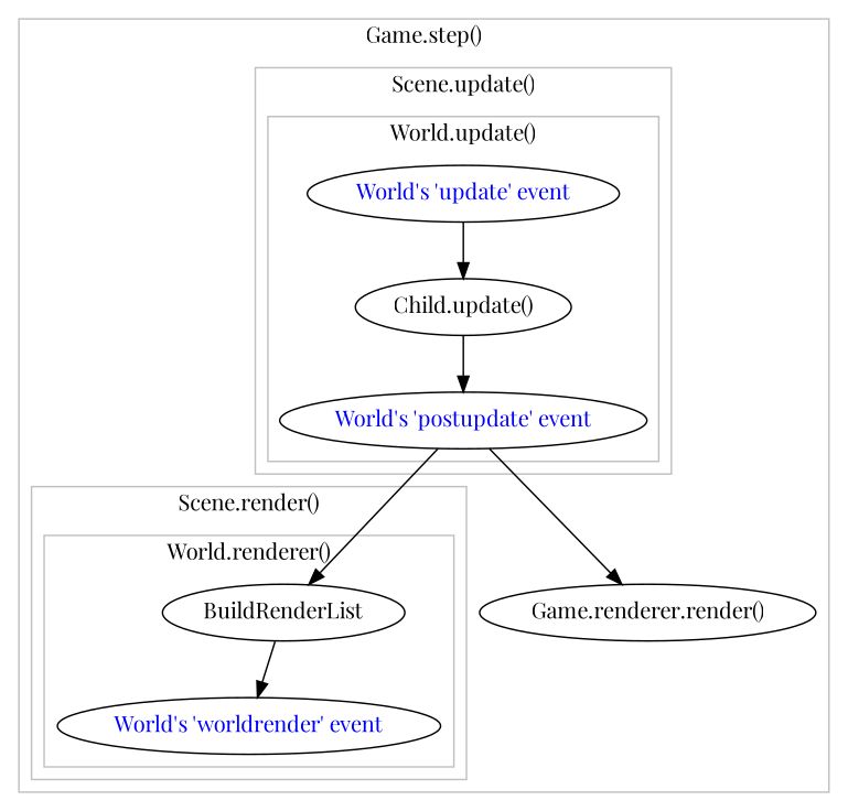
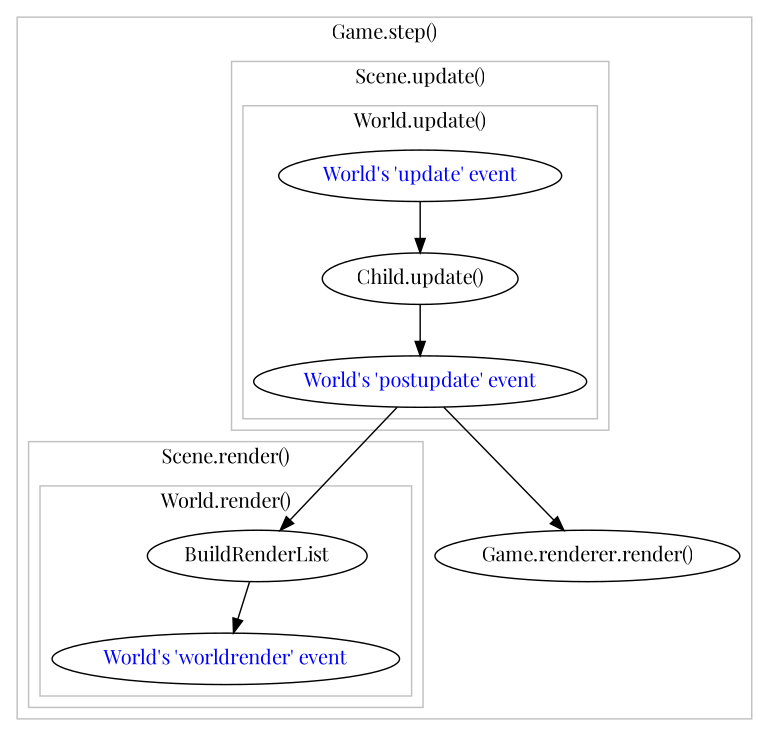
  digraph {
    fontname="Playfair Display"
    rankdir=TD
    node [fontname="Playfair Display"]
    edge [fontname="Playfair Display"]
    n1 [fontcolor=blue label="World's 'update' event"]
    n2 [label="Child.update()"]
    n3 [fontcolor=blue label="World's 'postupdate' event"]
    n4 [label=BuildRenderList]
    n5 [fontcolor=blue label="World's 'worldrender' event"]
    n6 [label="Game.renderer.render()"]
    subgraph cluster_1 {
      color=gray
      label="Game.step()"
      n6
      subgraph cluster_2 {
        color=gray
        label="Scene.update()"
        subgraph cluster_3 {
          color=gray
          label="World.update()"
          n1
          n2
          n3
        }
      }
      subgraph cluster_4 {
        color=gray
        label="Scene.render()"
        subgraph cluster_5 {
          color=gray
-         label="World.renderer()"
+         label="World.render()"
          n4
          n5
        }
      }
    }
    n1 -> n2
    n2 -> n3
    n3 -> n4
    n3 -> n6
    n4 -> n5
  }
